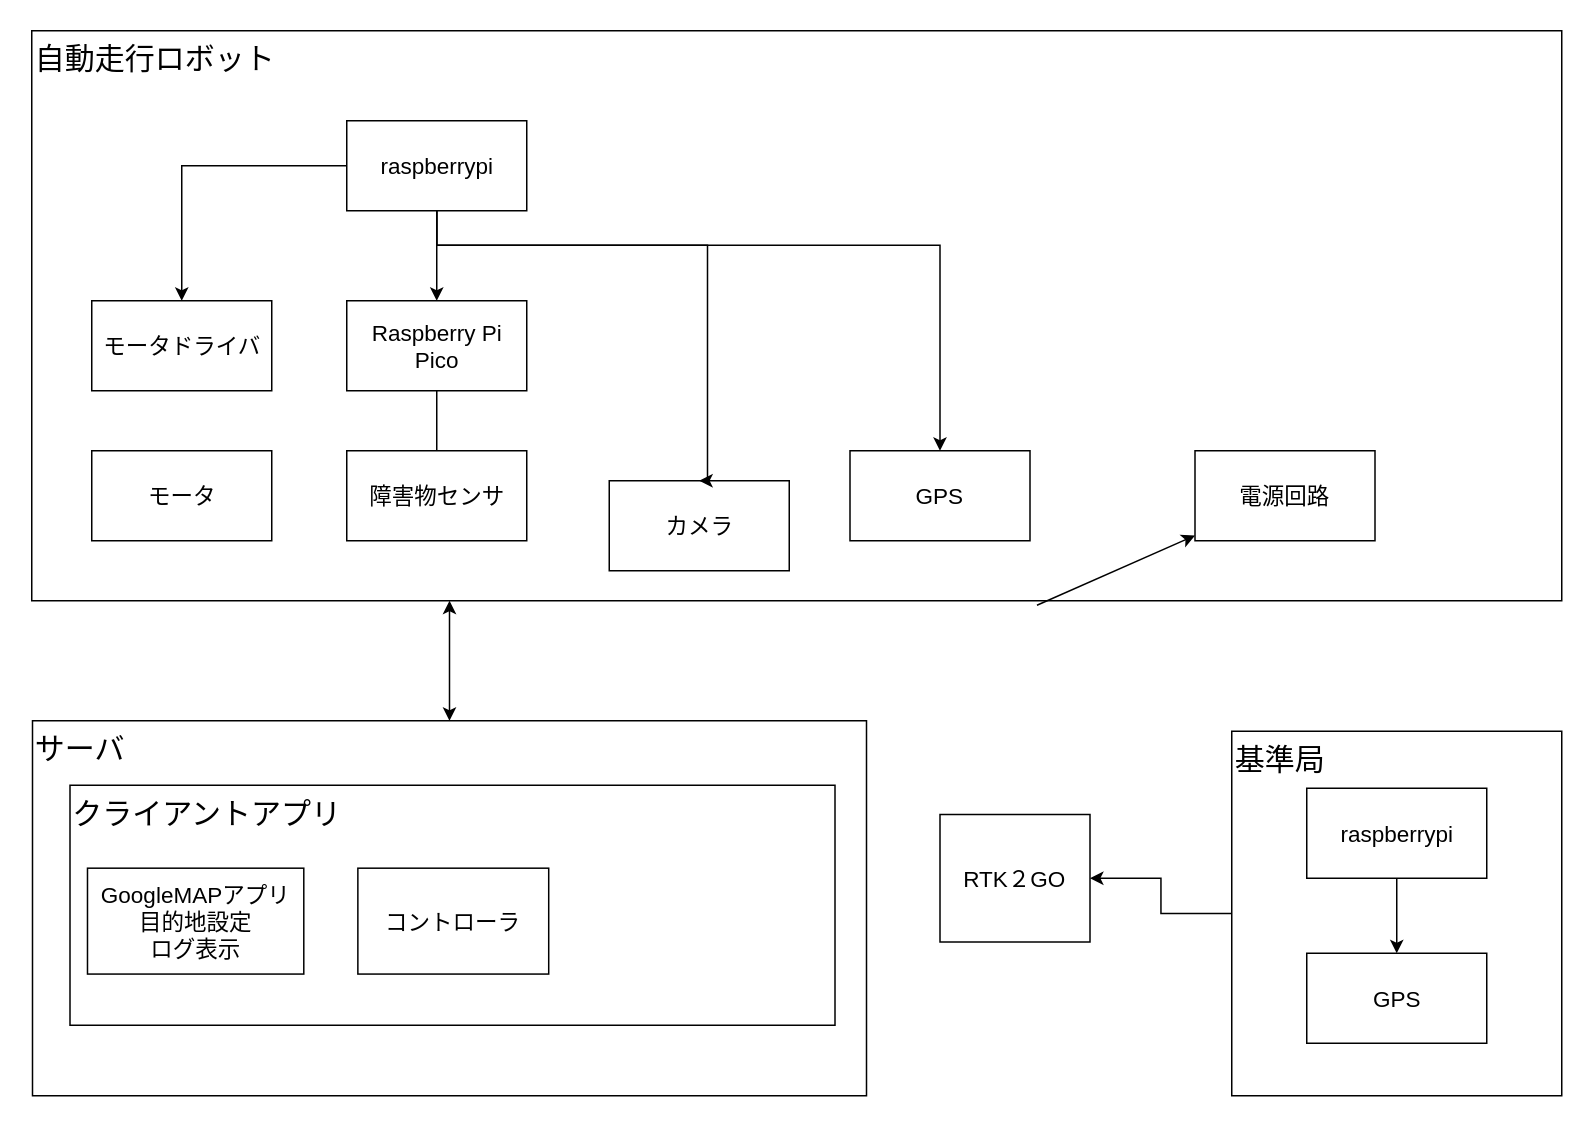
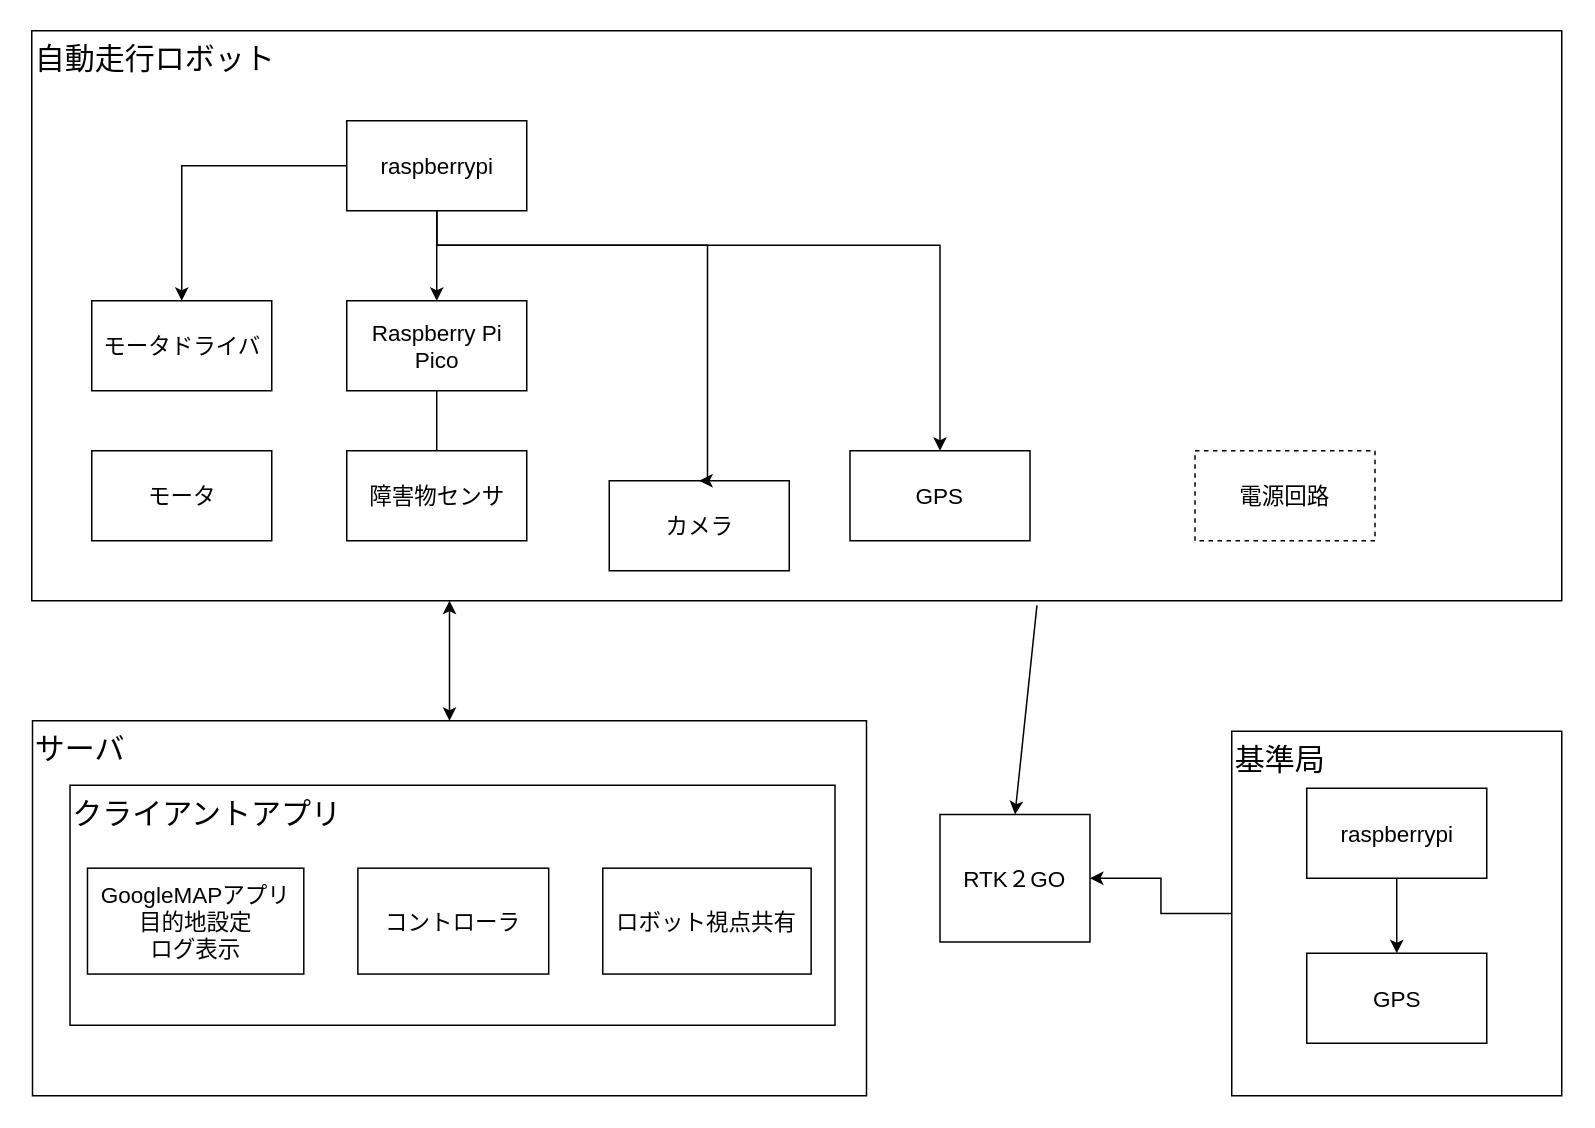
  <mxCell id="0" />
  <mxCell id="1" parent="0" />
  <mxCell id="2" value="&lt;font style=&quot;font-size: 20px&quot;&gt;自動走行ロボット&lt;/font&gt;" style="rounded=0;whiteSpace=wrap;html=1;labelBackgroundColor=none;fillColor=none;align=left;verticalAlign=top;" parent="1" vertex="1"><mxGeometry x="20.5" y="20" width="1020" height="380" as="geometry" /></mxCell>
  <mxCell id="3" value="モータドライバ" style="rounded=0;whiteSpace=wrap;html=1;labelBackgroundColor=none;fillColor=none;fontSize=15;" parent="1" vertex="1"><mxGeometry x="60.5" y="200" width="120" height="60" as="geometry" /></mxCell>
  <mxCell id="4" value="モータ" style="rounded=0;whiteSpace=wrap;html=1;labelBackgroundColor=none;fillColor=none;fontSize=15;" parent="1" vertex="1"><mxGeometry x="60.5" y="300" width="120" height="60" as="geometry" /></mxCell>
  <mxCell id="5" style="edgeStyle=orthogonalEdgeStyle;rounded=0;orthogonalLoop=1;jettySize=auto;html=1;exitX=0;exitY=0.5;exitDx=0;exitDy=0;entryX=0.5;entryY=0;entryDx=0;entryDy=0;" parent="1" source="9" target="3" edge="1"><mxGeometry relative="1" as="geometry" /></mxCell>
  <mxCell id="6" style="edgeStyle=orthogonalEdgeStyle;rounded=0;orthogonalLoop=1;jettySize=auto;html=1;exitX=0.5;exitY=1;exitDx=0;exitDy=0;entryX=0.5;entryY=0;entryDx=0;entryDy=0;" parent="1" source="9" target="11" edge="1"><mxGeometry relative="1" as="geometry" /></mxCell>
  <mxCell id="7" style="edgeStyle=orthogonalEdgeStyle;rounded=0;orthogonalLoop=1;jettySize=auto;html=1;exitX=0.5;exitY=1;exitDx=0;exitDy=0;entryX=0.5;entryY=0;entryDx=0;entryDy=0;startArrow=none;startFill=0;" edge="1" parent="1" source="9" target="15"><mxGeometry relative="1" as="geometry"><Array as="points"><mxPoint x="291" y="163" /><mxPoint x="471" y="163" /></Array></mxGeometry></mxCell>
  <mxCell id="8" style="edgeStyle=orthogonalEdgeStyle;rounded=0;orthogonalLoop=1;jettySize=auto;html=1;exitX=0.5;exitY=1;exitDx=0;exitDy=0;startArrow=none;startFill=0;" edge="1" parent="1" source="9" target="16"><mxGeometry relative="1" as="geometry"><Array as="points"><mxPoint x="291" y="163" /><mxPoint x="626" y="163" /></Array></mxGeometry></mxCell>
  <mxCell id="9" value="&lt;font style=&quot;font-size: 15px&quot;&gt;raspberrypi&lt;/font&gt;" style="rounded=0;whiteSpace=wrap;html=1;labelBackgroundColor=none;fillColor=none;" parent="1" vertex="1"><mxGeometry x="230.5" y="80" width="120" height="60" as="geometry" /></mxCell>
  <mxCell id="10" style="edgeStyle=orthogonalEdgeStyle;rounded=0;orthogonalLoop=1;jettySize=auto;html=1;exitX=0.5;exitY=1;exitDx=0;exitDy=0;entryX=0.5;entryY=0;entryDx=0;entryDy=0;startArrow=none;startFill=0;endArrow=none;" edge="1" parent="1" source="11" target="12"><mxGeometry relative="1" as="geometry" /></mxCell>
  <mxCell id="11" value="Raspberry Pi　Pico" style="rounded=0;whiteSpace=wrap;html=1;labelBackgroundColor=none;fillColor=none;fontSize=15;" parent="1" vertex="1"><mxGeometry x="230.5" y="200" width="120" height="60" as="geometry" /></mxCell>
  <mxCell id="12" value="障害物センサ" style="rounded=0;whiteSpace=wrap;html=1;labelBackgroundColor=none;fillColor=none;fontSize=15;" parent="1" vertex="1"><mxGeometry x="230.5" y="300" width="120" height="60" as="geometry" /></mxCell>
  <mxCell id="13" style="edgeStyle=orthogonalEdgeStyle;rounded=0;orthogonalLoop=1;jettySize=auto;html=1;exitX=0.5;exitY=0;exitDx=0;exitDy=0;startArrow=classic;startFill=1;endArrow=classic;endFill=1;" parent="1" source="14" edge="1"><mxGeometry relative="1" as="geometry"><mxPoint x="299" y="400" as="targetPoint" /><Array as="points"><mxPoint x="299" y="400" /></Array></mxGeometry></mxCell>
  <mxCell id="14" value="&lt;font style=&quot;font-size: 20px&quot;&gt;サーバ&lt;/font&gt;" style="rounded=0;whiteSpace=wrap;html=1;labelBackgroundColor=none;fillColor=none;align=left;verticalAlign=top;" parent="1" vertex="1"><mxGeometry x="21" y="480" width="556" height="250" as="geometry" /></mxCell>
  <mxCell id="15" value="カメラ" style="rounded=0;whiteSpace=wrap;html=1;labelBackgroundColor=none;fillColor=none;align=center;fontSize=15;" parent="1" vertex="1"><mxGeometry x="405.5" y="320" width="120" height="60" as="geometry" /></mxCell>
  <mxCell id="16" value="GPS" style="rounded=0;whiteSpace=wrap;html=1;labelBackgroundColor=none;fillColor=none;align=center;fontSize=15;" parent="1" vertex="1"><mxGeometry x="566" y="300" width="120" height="60" as="geometry" /></mxCell>
- <mxCell id="17" value="電源回路" style="rounded=0;whiteSpace=wrap;html=1;labelBackgroundColor=none;fillColor=none;align=center;fontSize=15;" parent="1" vertex="1"><mxGeometry x="796" y="300" width="120" height="60" as="geometry" /></mxCell>
+ <mxCell id="17" value="電源回路" style="rounded=0;whiteSpace=wrap;html=1;labelBackgroundColor=none;fillColor=none;align=center;fontSize=15;dashed=1;" parent="1" vertex="1"><mxGeometry x="796" y="300" width="120" height="60" as="geometry" /></mxCell>
  <mxCell id="18" value="" style="group" vertex="1" connectable="0" parent="1"><mxGeometry x="46" y="523" width="510" height="160" as="geometry" /></mxCell>
  <mxCell id="19" value="&lt;font style=&quot;font-size: 20px&quot;&gt;クライアントアプリ&lt;/font&gt;" style="rounded=0;whiteSpace=wrap;html=1;labelBackgroundColor=none;fillColor=none;align=left;verticalAlign=top;" parent="18" vertex="1"><mxGeometry width="510" height="160" as="geometry" /></mxCell>
  <mxCell id="20" value="GoogleMAPアプリ&lt;br style=&quot;font-size: 15px;&quot;&gt;目的地設定&lt;br style=&quot;font-size: 15px;&quot;&gt;ログ表示" style="rounded=0;whiteSpace=wrap;html=1;labelBackgroundColor=none;fillColor=none;align=center;fontSize=15;" parent="18" vertex="1"><mxGeometry x="11.663" y="55.294" width="144.2" height="70.588" as="geometry" /></mxCell>
  <mxCell id="21" value="コントローラ" style="rounded=0;whiteSpace=wrap;html=1;labelBackgroundColor=none;fillColor=none;align=center;fontSize=15;" parent="18" vertex="1"><mxGeometry x="191.913" y="55.294" width="127.235" height="70.588" as="geometry" /></mxCell>
+ <mxCell id="22" value="ロボット視点共有" style="rounded=0;whiteSpace=wrap;html=1;labelBackgroundColor=none;fillColor=none;align=center;fontSize=15;" parent="18" vertex="1"><mxGeometry x="355.198" y="55.294" width="138.898" height="70.588" as="geometry" /></mxCell>
  <mxCell id="23" value="" style="group" vertex="1" connectable="0" parent="1"><mxGeometry x="820.5" y="487" width="220" height="243" as="geometry" /></mxCell>
  <mxCell id="24" value="&lt;font style=&quot;font-size: 20px&quot;&gt;基準局&lt;/font&gt;" style="rounded=0;whiteSpace=wrap;html=1;labelBackgroundColor=none;fillColor=none;align=left;verticalAlign=top;" parent="23" vertex="1"><mxGeometry width="220" height="243" as="geometry" /></mxCell>
  <mxCell id="25" value="raspberrypi" style="rounded=0;whiteSpace=wrap;html=1;labelBackgroundColor=none;fillColor=none;fontSize=15;" parent="23" vertex="1"><mxGeometry x="50" y="38" width="120" height="60" as="geometry" /></mxCell>
  <mxCell id="26" value="GPS" style="rounded=0;whiteSpace=wrap;html=1;labelBackgroundColor=none;fillColor=none;align=center;fontSize=15;" parent="23" vertex="1"><mxGeometry x="50" y="148" width="120" height="60" as="geometry" /></mxCell>
  <mxCell id="27" style="edgeStyle=orthogonalEdgeStyle;rounded=0;orthogonalLoop=1;jettySize=auto;html=1;exitX=0.5;exitY=1;exitDx=0;exitDy=0;startArrow=none;startFill=0;endArrow=classic;endFill=1;" parent="23" source="25" target="26" edge="1"><mxGeometry relative="1" as="geometry" /></mxCell>
  <mxCell id="28" value="" style="group" vertex="1" connectable="0" parent="1"><mxGeometry x="600.5" y="400" width="220" height="310" as="geometry" /></mxCell>
  <mxCell id="29" value="RTK２GO" style="rounded=0;whiteSpace=wrap;html=1;labelBackgroundColor=none;fillColor=none;align=center;fontSize=15;" vertex="1" parent="28"><mxGeometry x="25.5" y="142.5" width="100" height="85" as="geometry" /></mxCell>
  <mxCell id="30" style="edgeStyle=orthogonalEdgeStyle;rounded=0;orthogonalLoop=1;jettySize=auto;html=1;exitX=0;exitY=0.5;exitDx=0;exitDy=0;entryX=1;entryY=0.5;entryDx=0;entryDy=0;startArrow=none;startFill=0;" edge="1" parent="1" source="24" target="29"><mxGeometry relative="1" as="geometry" /></mxCell>
- <mxCell id="31" value="" style="endArrow=classic;html=1;exitX=0.657;exitY=1.008;exitDx=0;exitDy=0;exitPerimeter=0;" edge="1" parent="1" source="2" target="17"><mxGeometry width="50" height="50" relative="1" as="geometry"><mxPoint x="721" y="403" as="sourcePoint" /><mxPoint x="46" y="913" as="targetPoint" /></mxGeometry></mxCell>
+ <mxCell id="31" value="" style="endArrow=classic;html=1;entryX=0.5;entryY=0;entryDx=0;entryDy=0;exitX=0.657;exitY=1.008;exitDx=0;exitDy=0;exitPerimeter=0;" edge="1" parent="1" source="2" target="29"><mxGeometry width="50" height="50" relative="1" as="geometry"><mxPoint x="721" y="403" as="sourcePoint" /><mxPoint x="46" y="913" as="targetPoint" /></mxGeometry></mxCell>
